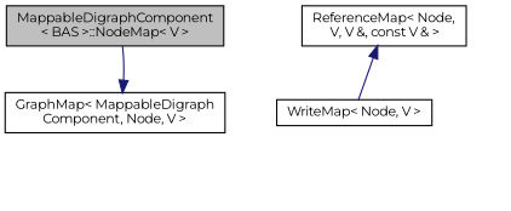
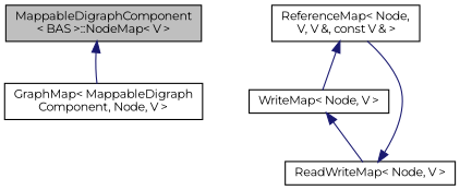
  digraph {
    fontname=Montserrat
    node [color=black fillcolor=white fontname=Montserrat fontsize=10 shape=record style=filled]
    edge [color=midnightblue dir=back fontname=Montserrat fontsize=10 labelfontname=FreeSans labelfontsize=10 style=solid]
    n1 [fillcolor=grey75 fontcolor=black height=0.2 label="MappableDigraphComponent\l\< BAS \>::NodeMap\< V \>" width=0.4]
    n2 [height=0.2 label="GraphMap\< MappableDigraph\lComponent, Node, V \>" width=0.4]
    n3 [height=0.2 label="ReferenceMap\< Node,\l V, V &, const V & \>" width=0.4]
    n4 [height=0.2 label="WriteMap\< Node, V \>" width=0.4]
-   n2 -> n1
+   n5 [height=0.2 label="ReadWriteMap\< Node, V \>" width=0.4]
+   n1 -> n2
    n3 -> n4
+   n4 -> n5
+   n5 -> n3
  }
